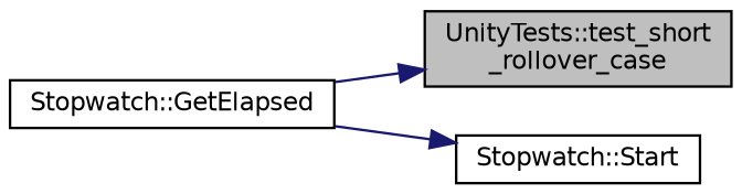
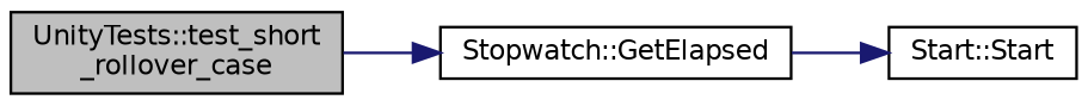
  digraph {
    rankdir=LR
    node [color=black fillcolor=white fontname=Helvetica fontsize=10 shape=record style=filled]
    edge [color=midnightblue fontname=Helvetica fontsize=10 labelfontname=Helvetica labelfontsize=10 style=solid]
    n1 [fillcolor=grey75 fontcolor=black height=0.2 label="UnityTests::test_short\l_rollover_case" width=0.4]
    n2 [height=0.2 label="Stopwatch::GetElapsed" width=0.4]
-   n3 [height=0.2 label="Stopwatch::Start" width=0.4]
-   n2 -> n1
+   n3 [height=0.2 label="Start::Start" width=0.4]
+   n1 -> n2
    n2 -> n3
  }
